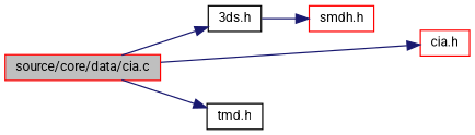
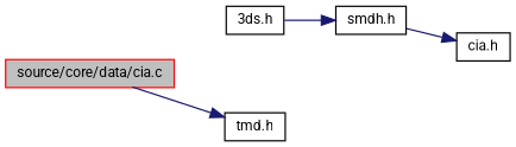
  digraph {
    fontname=Roboto
    rankdir=LR
    node [color=black fillcolor=white fontname=Roboto fontsize=10 shape=record style=filled]
    edge [color=midnightblue fontname=Roboto fontsize=10 labelfontname=Helvetica labelfontsize=10 style=solid]
    n1 [color=red fillcolor=grey75 fontcolor=black height=0.2 label="source/core/data/cia.c" width=0.4]
    n2 [height=0.2 label="3ds.h" width=0.4]
-   n3 [color=red height=0.2 label="cia.h" width=0.4]
+   n3 [height=0.2 label="cia.h" width=0.4]
    n4 [height=0.2 label="tmd.h" width=0.4]
-   n5 [color=red height=0.2 label="smdh.h" width=0.4]
-   n1 -> n2
-   n1 -> n3
+   n5 [height=0.2 label="smdh.h" width=0.4]
+   n5 -> n3
    n1 -> n4
    n2 -> n5
  }
